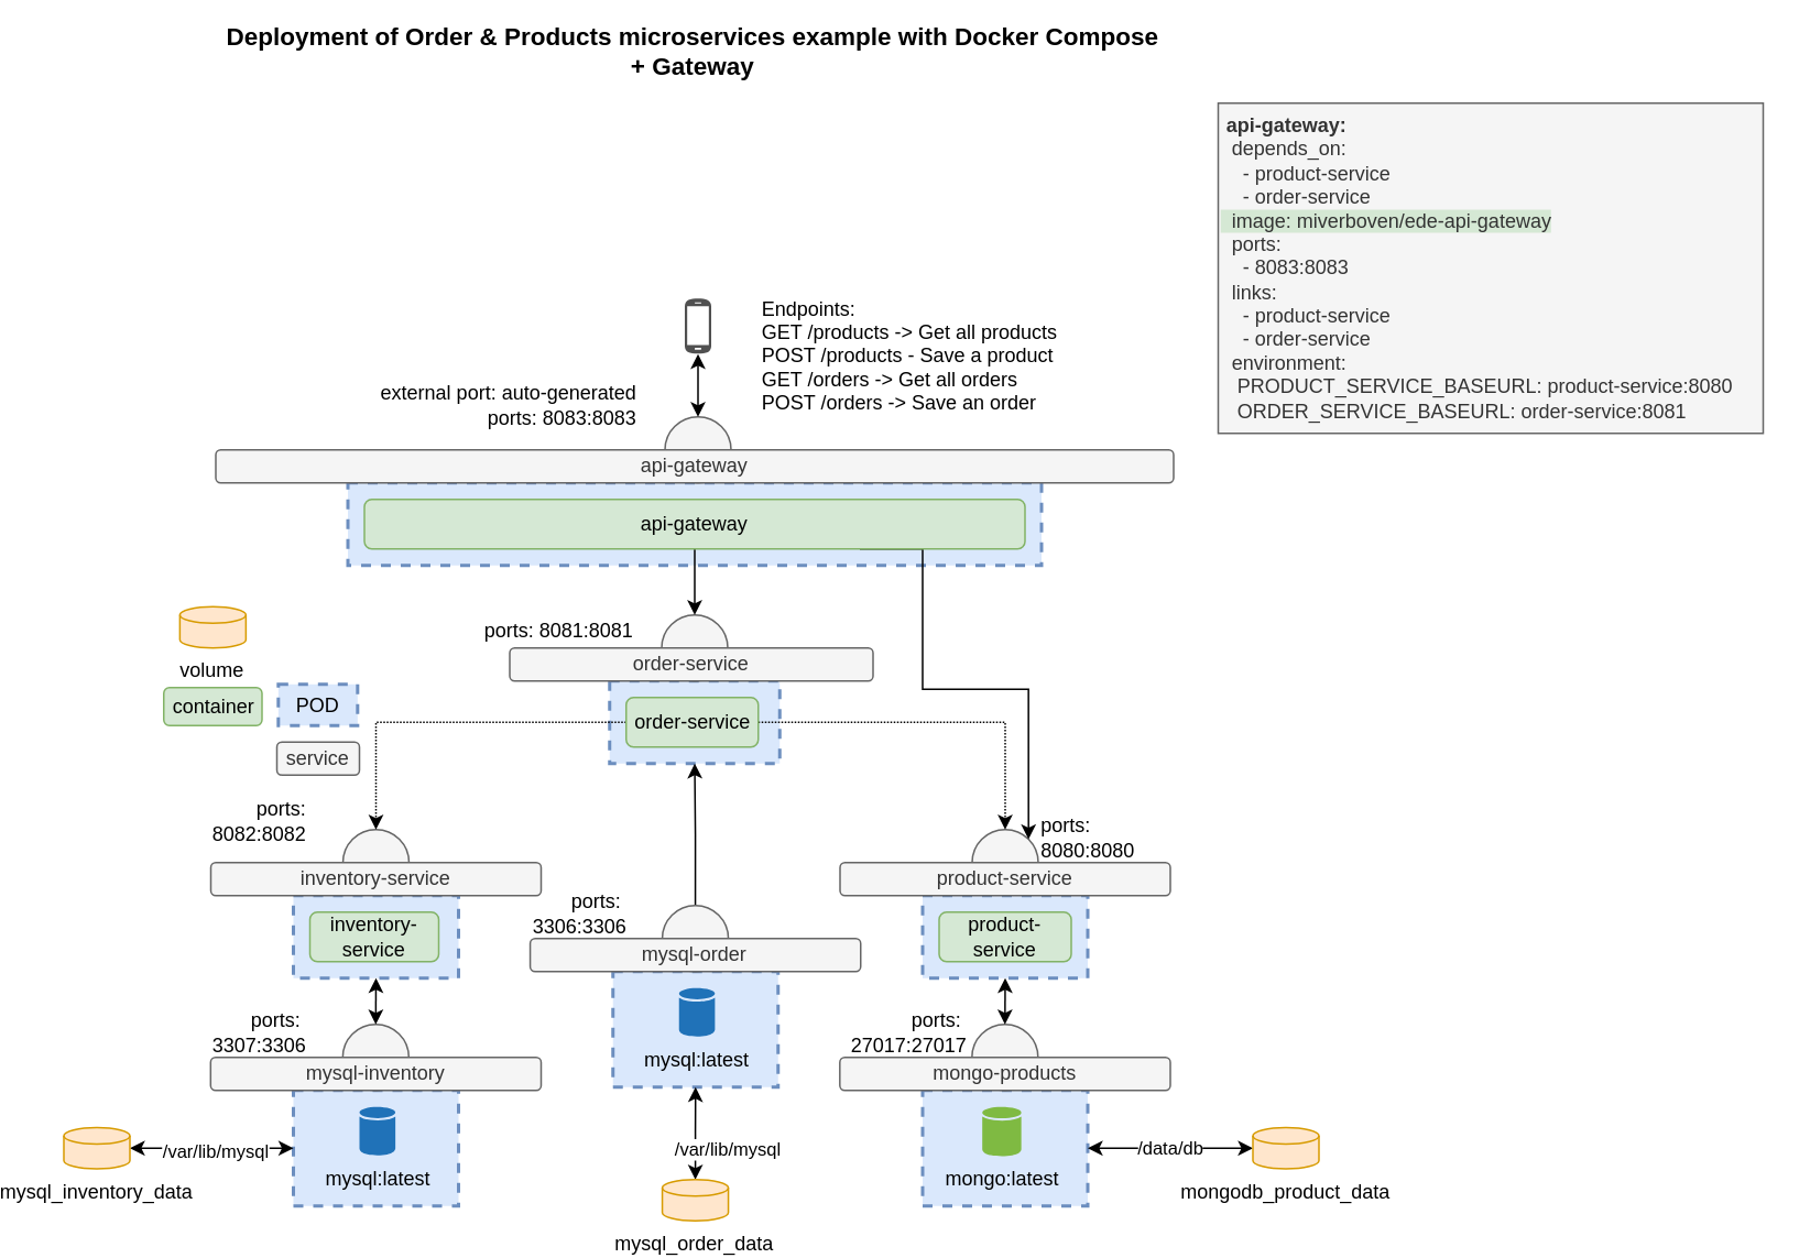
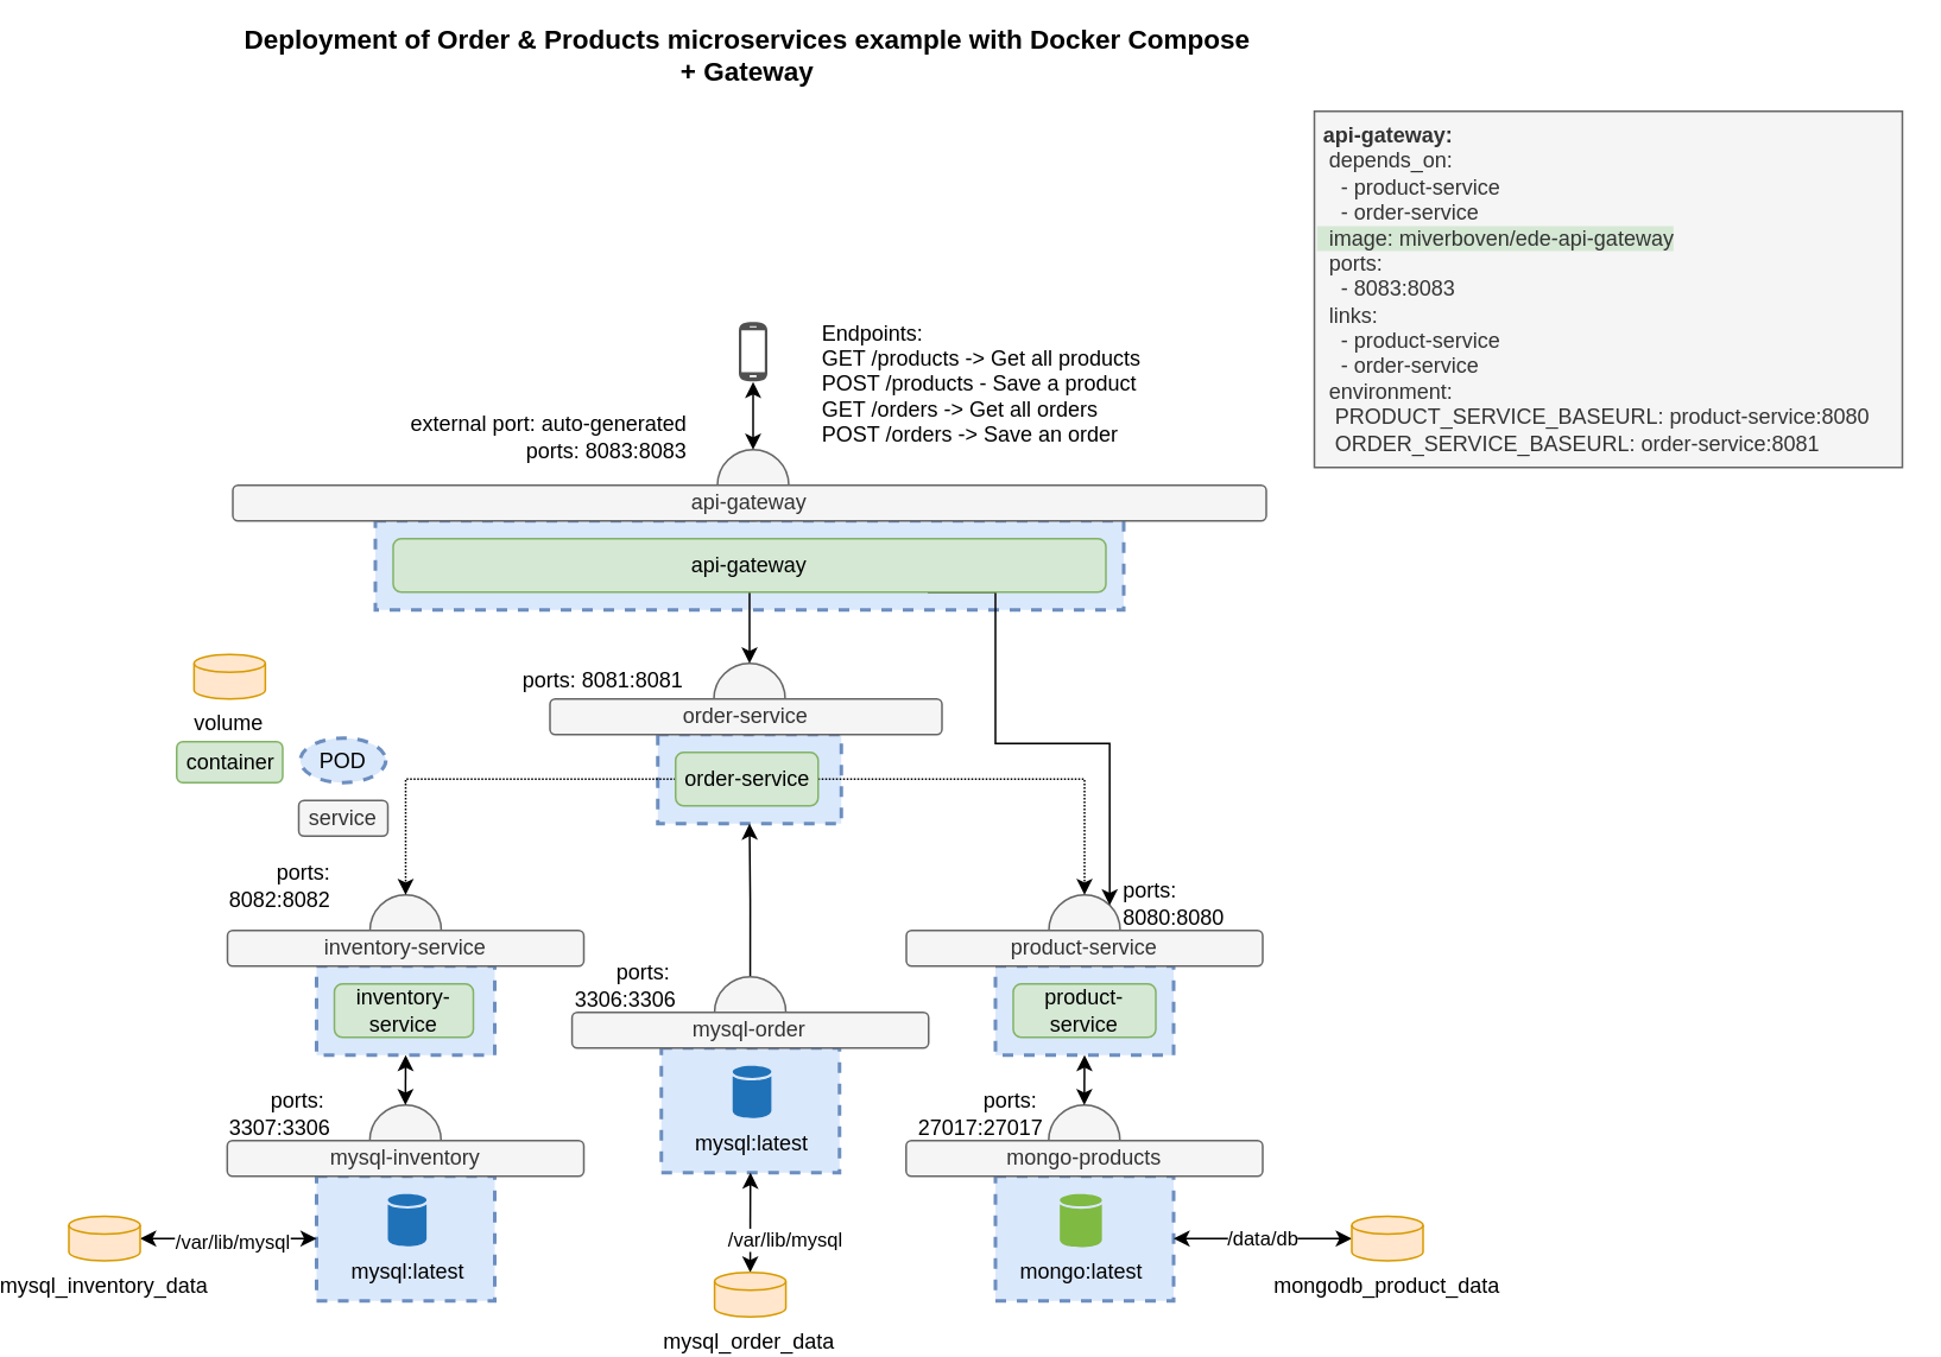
  <mxCell id="0" />
  <mxCell id="1" parent="0" />
  <mxCell id="2" value="" style="ellipse;whiteSpace=wrap;html=1;aspect=fixed;strokeWidth=1;fillColor=#f5f5f5;strokeColor=#666666;fontColor=#333333;" vertex="1" parent="1"><mxGeometry x="570" y="502" width="40" height="40" as="geometry" /></mxCell>
  <mxCell id="3" value="" style="ellipse;whiteSpace=wrap;html=1;aspect=fixed;strokeWidth=1;fillColor=#f5f5f5;strokeColor=#666666;fontColor=#333333;" vertex="1" parent="1"><mxGeometry x="189" y="502" width="40" height="40" as="geometry" /></mxCell>
  <mxCell id="4" value="" style="rounded=0;whiteSpace=wrap;html=1;strokeColor=#6c8ebf;dashed=1;strokeWidth=2;fillColor=#dae8fc;" vertex="1" parent="1"><mxGeometry x="350.5" y="412" width="103" height="50" as="geometry" /></mxCell>
  <mxCell id="5" value="" style="rounded=0;whiteSpace=wrap;html=1;strokeColor=#6c8ebf;dashed=1;strokeWidth=2;fillColor=#dae8fc;" vertex="1" parent="1"><mxGeometry x="540" y="542" width="100" height="50" as="geometry" /></mxCell>
  <mxCell id="6" value="" style="rounded=0;whiteSpace=wrap;html=1;strokeColor=#6c8ebf;dashed=1;strokeWidth=2;fillColor=#dae8fc;" vertex="1" parent="1"><mxGeometry x="540" y="660" width="100" height="70" as="geometry" /></mxCell>
  <mxCell id="7" value="" style="rounded=0;whiteSpace=wrap;html=1;strokeColor=#6c8ebf;dashed=1;strokeWidth=2;fillColor=#dae8fc;" vertex="1" parent="1"><mxGeometry x="159" y="660" width="100" height="70" as="geometry" /></mxCell>
  <mxCell id="8" value="" style="rounded=0;whiteSpace=wrap;html=1;strokeColor=#6c8ebf;dashed=1;fillColor=#dae8fc;strokeWidth=2;" vertex="1" parent="1"><mxGeometry x="159" y="542" width="100" height="50" as="geometry" /></mxCell>
  <mxCell id="9" value="inventory-service" style="rounded=1;whiteSpace=wrap;html=1;fillColor=#d5e8d4;strokeColor=#82b366;" vertex="1" parent="1"><mxGeometry x="169" y="552" width="78" height="30" as="geometry" /></mxCell>
  <mxCell id="10" value="product-service" style="rounded=1;whiteSpace=wrap;html=1;fillColor=#d5e8d4;strokeColor=#82b366;" vertex="1" parent="1"><mxGeometry x="550" y="552" width="80" height="30" as="geometry" /></mxCell>
  <mxCell id="11" value="inventory-service" style="rounded=1;whiteSpace=wrap;html=1;fillColor=#f5f5f5;strokeColor=#666666;fontColor=#333333;" vertex="1" parent="1"><mxGeometry x="109" y="522" width="200" height="20" as="geometry" /></mxCell>
  <mxCell id="12" value="product-service" style="rounded=1;whiteSpace=wrap;html=1;fillColor=#f5f5f5;strokeColor=#666666;fontColor=#333333;" vertex="1" parent="1"><mxGeometry x="490" y="522" width="200" height="20" as="geometry" /></mxCell>
  <mxCell id="13" value="mongo:latest" style="shadow=0;dashed=0;html=1;strokeColor=none;labelPosition=center;verticalLabelPosition=bottom;verticalAlign=top;outlineConnect=0;align=center;shape=mxgraph.office.databases.database;fillColor=#7FBA42;" vertex="1" parent="1"><mxGeometry x="576.13" y="670" width="23.63" height="30" as="geometry" /></mxCell>
  <mxCell id="14" value="mysql:latest" style="shadow=0;dashed=0;html=1;strokeColor=none;labelPosition=center;verticalLabelPosition=bottom;verticalAlign=top;outlineConnect=0;align=center;shape=mxgraph.office.databases.database;fillColor=#2072B8;" vertex="1" parent="1"><mxGeometry x="199" y="670" width="21.75" height="29.5" as="geometry" /></mxCell>
  <mxCell id="15" style="edgeStyle=orthogonalEdgeStyle;rounded=0;orthogonalLoop=1;jettySize=auto;html=1;exitX=1;exitY=0.5;exitDx=0;exitDy=0;entryX=0.5;entryY=0;entryDx=0;entryDy=0;dashed=1;dashPattern=1 1;" edge="1" parent="1" source="17" target="2"><mxGeometry relative="1" as="geometry" /></mxCell>
  <mxCell id="16" style="edgeStyle=orthogonalEdgeStyle;rounded=0;orthogonalLoop=1;jettySize=auto;html=1;exitX=0;exitY=0.5;exitDx=0;exitDy=0;entryX=0.5;entryY=0;entryDx=0;entryDy=0;dashed=1;dashPattern=1 1;" edge="1" parent="1" source="17" target="3"><mxGeometry relative="1" as="geometry" /></mxCell>
  <mxCell id="17" value="order-service" style="rounded=1;whiteSpace=wrap;html=1;fillColor=#d5e8d4;strokeColor=#82b366;" vertex="1" parent="1"><mxGeometry x="360.5" y="422" width="80" height="30" as="geometry" /></mxCell>
  <mxCell id="18" value="" style="ellipse;whiteSpace=wrap;html=1;aspect=fixed;strokeWidth=1;fillColor=#f5f5f5;strokeColor=#666666;fontColor=#333333;" vertex="1" parent="1"><mxGeometry x="382" y="372" width="40" height="40" as="geometry" /></mxCell>
  <mxCell id="19" value="order-service" style="rounded=1;whiteSpace=wrap;html=1;fillColor=#f5f5f5;strokeColor=#666666;fontColor=#333333;" vertex="1" parent="1"><mxGeometry x="290" y="392" width="220" height="20" as="geometry" /></mxCell>
  <mxCell id="20" value="" style="pointerEvents=1;shadow=0;dashed=0;html=1;strokeColor=none;fillColor=#505050;labelPosition=center;verticalLabelPosition=bottom;verticalAlign=top;outlineConnect=0;align=center;shape=mxgraph.office.devices.cell_phone_android_standalone;" vertex="1" parent="1"><mxGeometry x="396" y="180" width="16" height="34" as="geometry" /></mxCell>
  <mxCell id="21" value="&lt;div&gt;ports:&lt;/div&gt;&lt;div&gt;8082:&lt;span style=&quot;background-color: initial;&quot;&gt;8082&lt;/span&gt;&lt;/div&gt;" style="text;html=1;strokeColor=none;fillColor=none;align=right;verticalAlign=middle;whiteSpace=wrap;rounded=0;" vertex="1" parent="1"><mxGeometry x="60" y="482" width="109" height="30" as="geometry" /></mxCell>
  <mxCell id="22" value="&lt;div&gt;ports:&lt;/div&gt;&lt;div&gt;8080:&lt;span style=&quot;background-color: initial;&quot;&gt;8080&lt;/span&gt;&lt;/div&gt;" style="text;html=1;strokeColor=none;fillColor=none;align=left;verticalAlign=middle;whiteSpace=wrap;rounded=0;" vertex="1" parent="1"><mxGeometry x="610" y="492" width="109" height="30" as="geometry" /></mxCell>
- <mxCell id="23" value="POD" style="rounded=0;whiteSpace=wrap;html=1;strokeColor=#6c8ebf;dashed=1;fillColor=#dae8fc;strokeWidth=2;" vertex="1" parent="1"><mxGeometry x="149.88" y="414" width="48" height="25" as="geometry" /></mxCell>
+ <mxCell id="23" value="POD" style="ellipse;whiteSpace=wrap;html=1;strokeColor=#6c8ebf;dashed=1;fillColor=#dae8fc;strokeWidth=2;" vertex="1" parent="1"><mxGeometry x="149.88" y="414" width="48" height="25" as="geometry" /></mxCell>
  <mxCell id="24" value="service" style="rounded=1;whiteSpace=wrap;html=1;fillColor=#f5f5f5;strokeColor=#666666;fontColor=#333333;" vertex="1" parent="1"><mxGeometry x="149" y="449" width="50" height="20" as="geometry" /></mxCell>
  <mxCell id="25" value="" style="ellipse;whiteSpace=wrap;html=1;aspect=fixed;strokeWidth=1;fillColor=#f5f5f5;strokeColor=#666666;fontColor=#333333;" vertex="1" parent="1"><mxGeometry x="188.88" y="620" width="40" height="40" as="geometry" /></mxCell>
  <mxCell id="26" value="mysql-inventory" style="rounded=1;whiteSpace=wrap;html=1;fillColor=#f5f5f5;strokeColor=#666666;fontColor=#333333;" vertex="1" parent="1"><mxGeometry x="108.88" y="640" width="200.12" height="20" as="geometry" /></mxCell>
  <mxCell id="27" value="&lt;div&gt;&lt;span&gt;ports:&amp;nbsp;&lt;/span&gt;&lt;br&gt;&lt;/div&gt;3307:3306" style="text;html=1;strokeColor=none;fillColor=none;align=right;verticalAlign=middle;whiteSpace=wrap;rounded=0;" vertex="1" parent="1"><mxGeometry x="60" y="610" width="109" height="30" as="geometry" /></mxCell>
  <mxCell id="28" value="" style="endArrow=classic;startArrow=classic;html=1;exitX=0.5;exitY=1;exitDx=0;exitDy=0;entryX=0.5;entryY=0;entryDx=0;entryDy=0;" edge="1" parent="1" source="8" target="25"><mxGeometry width="50" height="50" relative="1" as="geometry"><mxPoint x="479" y="592" as="sourcePoint" /><mxPoint x="499" y="622" as="targetPoint" /></mxGeometry></mxCell>
  <mxCell id="29" value="" style="ellipse;whiteSpace=wrap;html=1;aspect=fixed;strokeWidth=1;fillColor=#f5f5f5;strokeColor=#666666;fontColor=#333333;" vertex="1" parent="1"><mxGeometry x="569.88" y="620" width="40" height="40" as="geometry" /></mxCell>
  <mxCell id="30" value="mongo-products" style="rounded=1;whiteSpace=wrap;html=1;fillColor=#f5f5f5;strokeColor=#666666;fontColor=#333333;" vertex="1" parent="1"><mxGeometry x="489.88" y="640" width="200.12" height="20" as="geometry" /></mxCell>
  <mxCell id="31" value="&lt;div&gt;&lt;span&gt;ports:&amp;nbsp;&lt;/span&gt;&lt;br&gt;&lt;/div&gt;27017:27017" style="text;html=1;strokeColor=none;fillColor=none;align=right;verticalAlign=middle;whiteSpace=wrap;rounded=0;" vertex="1" parent="1"><mxGeometry x="460" y="610" width="109" height="30" as="geometry" /></mxCell>
  <mxCell id="32" value="" style="endArrow=classic;startArrow=classic;html=1;exitX=0.5;exitY=1;exitDx=0;exitDy=0;entryX=0.5;entryY=0;entryDx=0;entryDy=0;" edge="1" parent="1" source="5" target="29"><mxGeometry width="50" height="50" relative="1" as="geometry"><mxPoint x="310" y="602" as="sourcePoint" /><mxPoint x="309.88" y="630" as="targetPoint" /></mxGeometry></mxCell>
  <mxCell id="33" value="&lt;div&gt;&lt;span style=&quot;background-color: initial;&quot;&gt;ports: 8081:&lt;/span&gt;&lt;span style=&quot;background-color: initial;&quot;&gt;8081&lt;/span&gt;&lt;br&gt;&lt;/div&gt;" style="text;html=1;strokeColor=none;fillColor=none;align=right;verticalAlign=middle;whiteSpace=wrap;rounded=0;" vertex="1" parent="1"><mxGeometry x="188.88" y="372" width="178" height="20" as="geometry" /></mxCell>
  <mxCell id="34" value="&lt;div&gt;&lt;b&gt;&lt;font style=&quot;font-size: 15px&quot;&gt;Deployment of Order &amp;amp; Products microservices example with Docker Compose&lt;br&gt;+ Gateway&lt;/font&gt;&lt;/b&gt;&lt;/div&gt;" style="text;html=1;strokeColor=none;fillColor=none;align=center;verticalAlign=middle;whiteSpace=wrap;rounded=0;" vertex="1" parent="1"><mxGeometry x="52" y="20" width="698" height="20" as="geometry" /></mxCell>
  <mxCell id="35" style="edgeStyle=orthogonalEdgeStyle;rounded=0;orthogonalLoop=1;jettySize=auto;html=1;entryX=0;entryY=0.5;entryDx=0;entryDy=0;startArrow=classic;startFill=1;" edge="1" parent="1" source="37" target="7"><mxGeometry relative="1" as="geometry" /></mxCell>
  <mxCell id="36" value="/var/lib/mysql" style="edgeLabel;html=1;align=center;verticalAlign=middle;resizable=0;points=[];" vertex="1" connectable="0" parent="35"><mxGeometry x="-0.34" y="-1" relative="1" as="geometry"><mxPoint x="18" as="offset" /></mxGeometry></mxCell>
  <mxCell id="37" value="mysql_inventory_data" style="shape=cylinder3;whiteSpace=wrap;html=1;boundedLbl=1;backgroundOutline=1;size=5;verticalAlign=top;labelPosition=center;verticalLabelPosition=bottom;align=center;fillColor=#ffe6cc;strokeColor=#d79b00;" vertex="1" parent="1"><mxGeometry x="20" y="682.5" width="40" height="25" as="geometry" /></mxCell>
  <mxCell id="38" value="/data/db" style="edgeStyle=orthogonalEdgeStyle;rounded=0;orthogonalLoop=1;jettySize=auto;html=1;entryX=1;entryY=0.5;entryDx=0;entryDy=0;startArrow=classic;startFill=1;" edge="1" parent="1" source="39" target="6"><mxGeometry relative="1" as="geometry" /></mxCell>
  <mxCell id="39" value="mongodb_product_data" style="shape=cylinder3;whiteSpace=wrap;html=1;boundedLbl=1;backgroundOutline=1;size=5;verticalAlign=top;labelPosition=center;verticalLabelPosition=bottom;align=center;fillColor=#ffe6cc;strokeColor=#d79b00;" vertex="1" parent="1"><mxGeometry x="740" y="682.5" width="40" height="25" as="geometry" /></mxCell>
  <mxCell id="40" value="container" style="rounded=1;whiteSpace=wrap;html=1;fillColor=#d5e8d4;strokeColor=#82b366;" vertex="1" parent="1"><mxGeometry x="80.5" y="416" width="59.5" height="23" as="geometry" /></mxCell>
  <mxCell id="41" value="volume" style="shape=cylinder3;whiteSpace=wrap;html=1;boundedLbl=1;backgroundOutline=1;size=5;verticalAlign=top;labelPosition=center;verticalLabelPosition=bottom;align=center;fillColor=#ffe6cc;strokeColor=#d79b00;" vertex="1" parent="1"><mxGeometry x="90.25" y="367" width="40" height="25" as="geometry" /></mxCell>
  <mxCell id="42" value="&lt;div&gt;&lt;b&gt;&amp;nbsp;api-gateway:&lt;/b&gt;&lt;/div&gt;&lt;div&gt;&amp;nbsp; depends_on:&lt;/div&gt;&lt;div&gt;&amp;nbsp; &amp;nbsp; - product-service&lt;/div&gt;&lt;div&gt;&amp;nbsp; &amp;nbsp; - order-service&lt;/div&gt;&lt;div&gt;&lt;span style=&quot;background-color: rgb(213, 232, 212);&quot;&gt;&amp;nbsp; image: miverboven/ede-api-gateway&lt;/span&gt;&lt;/div&gt;&lt;div&gt;&amp;nbsp; ports:&lt;/div&gt;&lt;div&gt;&amp;nbsp; &amp;nbsp; - 8083:8083&lt;/div&gt;&lt;div&gt;&amp;nbsp; links:&lt;/div&gt;&lt;div&gt;&amp;nbsp; &amp;nbsp; - product-service&lt;/div&gt;&lt;div&gt;&amp;nbsp; &amp;nbsp; - order-service&lt;/div&gt;&lt;div&gt;&amp;nbsp;&amp;nbsp;environment:&lt;br&gt;&lt;/div&gt;&lt;div&gt;&amp;nbsp; &amp;nbsp;PRODUCT_SERVICE_BASEURL: product-service:8080&lt;/div&gt;&lt;div&gt;&amp;nbsp; &amp;nbsp;ORDER_SERVICE_BASEURL: order-service:8081&lt;/div&gt;" style="text;html=1;align=left;verticalAlign=middle;resizable=0;points=[];autosize=1;strokeColor=#666666;fillColor=#f5f5f5;fontColor=#333333;" vertex="1" parent="1"><mxGeometry x="719" y="62" width="330" height="200" as="geometry" /></mxCell>
  <mxCell id="43" value="" style="rounded=0;whiteSpace=wrap;html=1;strokeColor=#6c8ebf;dashed=1;strokeWidth=2;fillColor=#dae8fc;" vertex="1" parent="1"><mxGeometry x="352.5" y="588" width="100" height="70" as="geometry" /></mxCell>
  <mxCell id="44" value="mysql:latest" style="shadow=0;dashed=0;html=1;strokeColor=none;labelPosition=center;verticalLabelPosition=bottom;verticalAlign=top;outlineConnect=0;align=center;shape=mxgraph.office.databases.database;fillColor=#2072B8;" vertex="1" parent="1"><mxGeometry x="392.5" y="598" width="21.75" height="29.5" as="geometry" /></mxCell>
  <mxCell id="45" style="edgeStyle=orthogonalEdgeStyle;rounded=0;orthogonalLoop=1;jettySize=auto;html=1;exitX=0.5;exitY=0;exitDx=0;exitDy=0;entryX=0.5;entryY=1;entryDx=0;entryDy=0;" edge="1" parent="1" source="46" target="4"><mxGeometry relative="1" as="geometry" /></mxCell>
  <mxCell id="46" value="" style="ellipse;whiteSpace=wrap;html=1;aspect=fixed;strokeWidth=1;fillColor=#f5f5f5;strokeColor=#666666;fontColor=#333333;" vertex="1" parent="1"><mxGeometry x="382.38" y="548" width="40" height="40" as="geometry" /></mxCell>
  <mxCell id="47" value="mysql-order" style="rounded=1;whiteSpace=wrap;html=1;fillColor=#f5f5f5;strokeColor=#666666;fontColor=#333333;" vertex="1" parent="1"><mxGeometry x="302.38" y="568" width="200.12" height="20" as="geometry" /></mxCell>
  <mxCell id="48" value="&lt;div&gt;&lt;span&gt;ports:&amp;nbsp;&lt;/span&gt;&lt;br&gt;&lt;/div&gt;3306:3306" style="text;html=1;strokeColor=none;fillColor=none;align=right;verticalAlign=middle;whiteSpace=wrap;rounded=0;" vertex="1" parent="1"><mxGeometry x="253.5" y="538" width="109" height="30" as="geometry" /></mxCell>
  <mxCell id="49" style="edgeStyle=orthogonalEdgeStyle;rounded=0;orthogonalLoop=1;jettySize=auto;html=1;entryX=0.5;entryY=1;entryDx=0;entryDy=0;startArrow=classic;startFill=1;" edge="1" parent="1" source="51" target="43"><mxGeometry relative="1" as="geometry" /></mxCell>
  <mxCell id="50" value="/var/lib/mysql" style="edgeLabel;html=1;align=center;verticalAlign=middle;resizable=0;points=[];" vertex="1" connectable="0" parent="49"><mxGeometry x="-0.34" y="-1" relative="1" as="geometry"><mxPoint x="18" as="offset" /></mxGeometry></mxCell>
  <mxCell id="51" value="mysql_order_data" style="shape=cylinder3;whiteSpace=wrap;html=1;boundedLbl=1;backgroundOutline=1;size=5;verticalAlign=top;labelPosition=center;verticalLabelPosition=bottom;align=center;fillColor=#ffe6cc;strokeColor=#d79b00;" vertex="1" parent="1"><mxGeometry x="382.38" y="714" width="40" height="25" as="geometry" /></mxCell>
  <mxCell id="52" value="" style="rounded=0;whiteSpace=wrap;html=1;strokeColor=#6c8ebf;dashed=1;strokeWidth=2;fillColor=#dae8fc;" vertex="1" parent="1"><mxGeometry x="192" y="292" width="420" height="50" as="geometry" /></mxCell>
  <mxCell id="53" style="edgeStyle=orthogonalEdgeStyle;rounded=0;orthogonalLoop=1;jettySize=auto;html=1;exitX=0.5;exitY=1;exitDx=0;exitDy=0;entryX=0.5;entryY=0;entryDx=0;entryDy=0;" edge="1" parent="1" source="55" target="18"><mxGeometry relative="1" as="geometry" /></mxCell>
  <mxCell id="54" style="edgeStyle=orthogonalEdgeStyle;rounded=0;orthogonalLoop=1;jettySize=auto;html=1;exitX=0.75;exitY=1;exitDx=0;exitDy=0;entryX=1;entryY=0;entryDx=0;entryDy=0;" edge="1" parent="1" source="55" target="2"><mxGeometry relative="1" as="geometry"><Array as="points"><mxPoint x="540" y="332" /><mxPoint x="540" y="417" /><mxPoint x="604" y="417" /></Array></mxGeometry></mxCell>
  <mxCell id="55" value="api-gateway" style="rounded=1;whiteSpace=wrap;html=1;fillColor=#d5e8d4;strokeColor=#82b366;" vertex="1" parent="1"><mxGeometry x="202" y="302" width="400" height="30" as="geometry" /></mxCell>
  <mxCell id="56" value="" style="ellipse;whiteSpace=wrap;html=1;aspect=fixed;strokeWidth=1;fillColor=#f5f5f5;strokeColor=#666666;fontColor=#333333;" vertex="1" parent="1"><mxGeometry x="384" y="252" width="40" height="40" as="geometry" /></mxCell>
  <mxCell id="57" value="api-gateway" style="rounded=1;whiteSpace=wrap;html=1;fillColor=#f5f5f5;strokeColor=#666666;fontColor=#333333;" vertex="1" parent="1"><mxGeometry x="112" y="272" width="580" height="20" as="geometry" /></mxCell>
  <mxCell id="58" value="&lt;div&gt;external port: auto-generated&lt;/div&gt;&lt;div&gt;ports: 8083:&lt;span style=&quot;background-color: initial;&quot;&gt;8083&lt;/span&gt;&lt;/div&gt;" style="text;html=1;strokeColor=none;fillColor=none;align=right;verticalAlign=middle;whiteSpace=wrap;rounded=0;" vertex="1" parent="1"><mxGeometry x="190.88" y="230" width="178" height="30" as="geometry" /></mxCell>
  <mxCell id="59" value="" style="endArrow=classic;startArrow=classic;html=1;rounded=0;exitX=0.5;exitY=0;exitDx=0;exitDy=0;" edge="1" parent="1" source="56" target="20"><mxGeometry width="50" height="50" relative="1" as="geometry"><mxPoint x="460" y="240" as="sourcePoint" /><mxPoint x="510" y="190" as="targetPoint" /></mxGeometry></mxCell>
  <mxCell id="60" value="Endpoints:&lt;br&gt;GET /products -&amp;gt; Get all products&lt;br&gt;POST /products - Save a product&lt;br&gt;GET /orders -&amp;gt; Get all orders&lt;br&gt;POST /orders -&amp;gt; Save an order" style="text;html=1;strokeColor=none;fillColor=none;align=left;verticalAlign=middle;whiteSpace=wrap;rounded=0;" vertex="1" parent="1"><mxGeometry x="440.5" y="170" width="240" height="90" as="geometry" /></mxCell>
